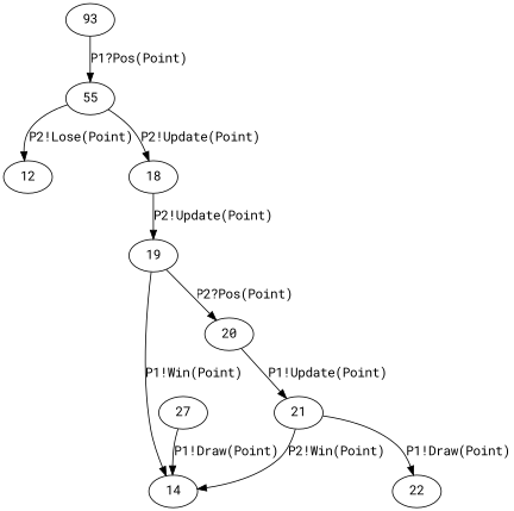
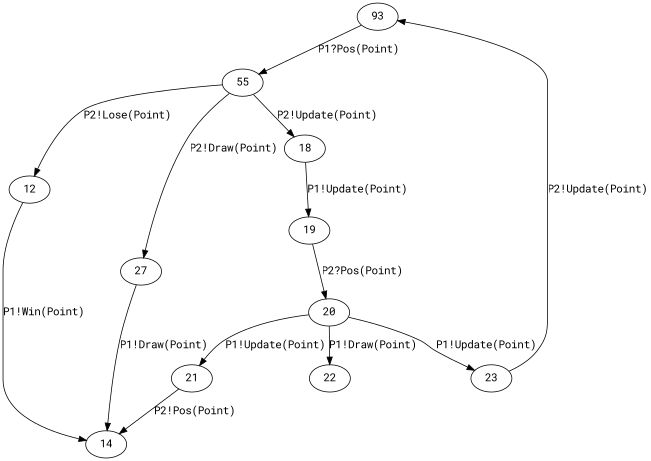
  digraph {
    compound=true
    fontname="Roboto Mono"
    node [fontname="Roboto Mono"]
    edge [fontname="Roboto Mono"]
    n1 [label=93]
    n2 [label=55]
    n3 [label=12]
    n4 [label=27]
    n5 [label=18]
    n6 [label=14]
    n7 [label=19]
    n8 [label=20]
    n9 [label=21]
    n10 [label=22]
+   n11 [label=23]
    n1 -> n2 [label="P1?Pos(Point)"]
    n2 -> n3 [label="P2!Lose(Point)"]
+   n2 -> n4 [label="P2!Draw(Point)"]
    n2 -> n5 [label="P2!Update(Point)"]
-   n7 -> n6 [label="P1!Win(Point)"]
+   n3 -> n6 [label="P1!Win(Point)"]
    n4 -> n6 [label="P1!Draw(Point)"]
-   n5 -> n7 [label="P2!Update(Point)"]
+   n5 -> n7 [label="P1!Update(Point)"]
    n7 -> n8 [label="P2?Pos(Point)"]
    n8 -> n9 [label="P1!Update(Point)"]
-   n9 -> n10 [label="P1!Draw(Point)"]
-   n9 -> n6 [label="P2!Win(Point)"]
+   n8 -> n10 [label="P1!Draw(Point)"]
+   n8 -> n11 [label="P1!Update(Point)"]
+   n9 -> n6 [label="P2!Pos(Point)"]
+   n11 -> n1 [label="P2!Update(Point)"]
  }
